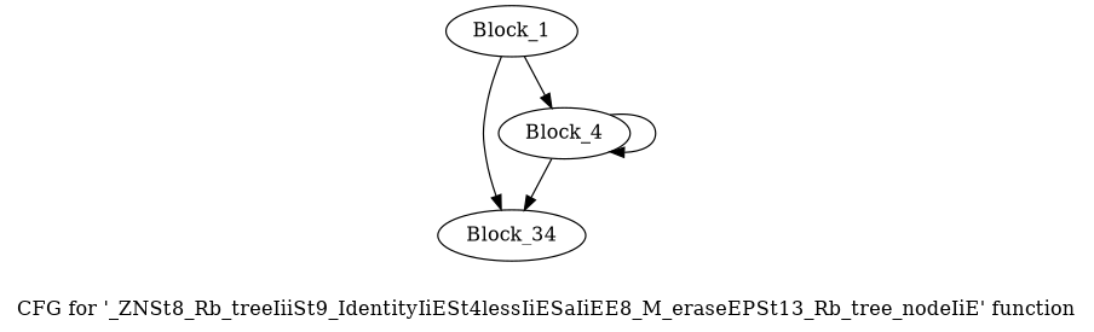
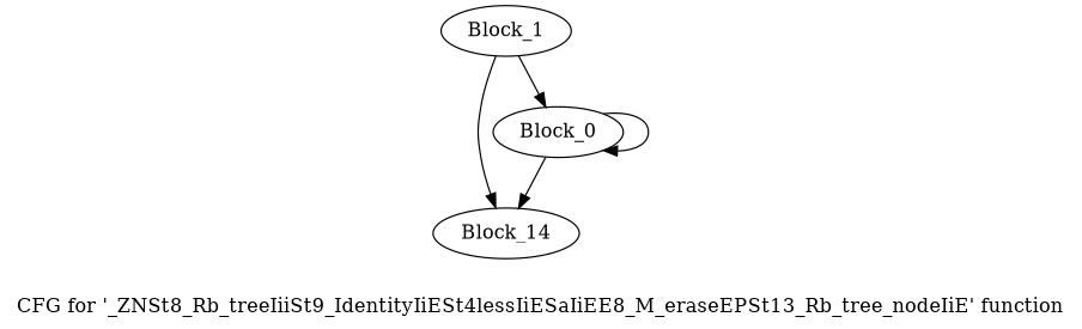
  digraph {
    label="CFG for '_ZNSt8_Rb_treeIiiSt9_IdentityIiESt4lessIiESaIiEE8_M_eraseEPSt13_Rb_tree_nodeIiE' function"
    edge [tailport=s0]
    n1 [label=Block_1]
-   n2 [label=Block_34]
-   n3 [label=Block_4]
+   n2 [label=Block_14]
+   n3 [label=Block_0]
    n1 -> n2
    n1 -> n3 [tailport=s1]
    n3 -> n2
    n3 -> n3 [tailport=s1]
  }
